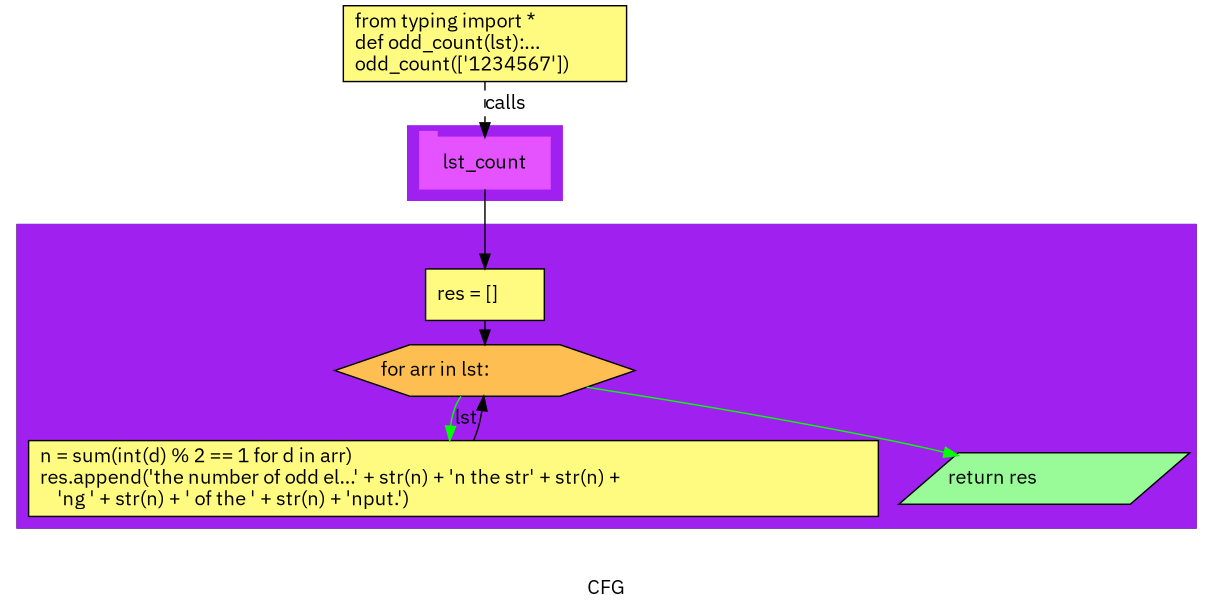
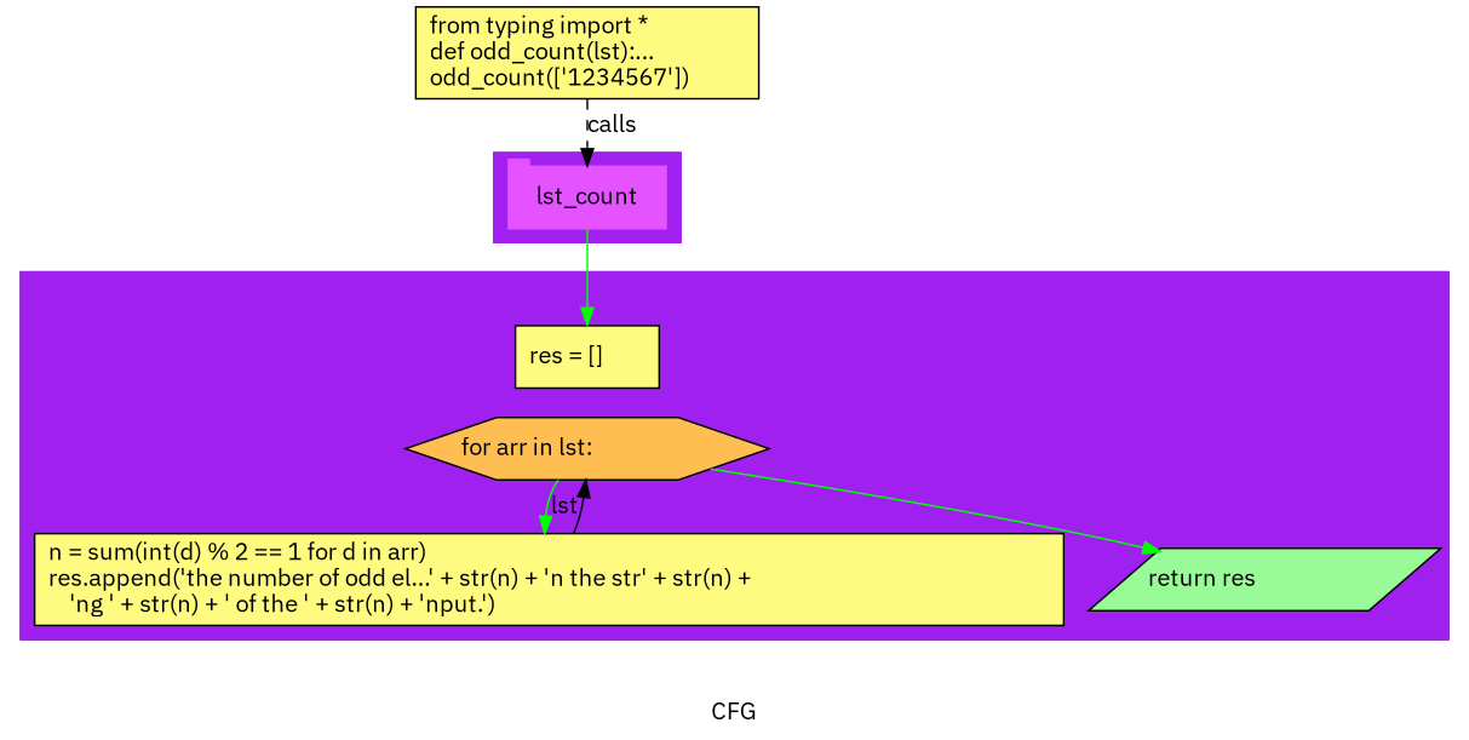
  digraph {
    compound=True
    fontname="IBM Plex Sans"
    label=CFG
    pack=False
    rankdir=TB
    ranksep=0.02
    node [fontname="IBM Plex Sans" shape=rectangle style="filled,solid" fillcolor="#FFFB81"]
    edge [color=green fontname="IBM Plex Sans"]
    n1 [color="#E552FF" height=0.5 label=lst_count linenum="[9]" shape=tab style=filled width=1.2639 fillcolor=""]
    n2 [height=0.5 label="res = []\l" linenum="[3]" width=1.1528]
    n3 [fillcolor="#FFBE52" height=0.5 label="for arr in lst:\l" linenum="[4]" shape=hexagon width=2.9186]
    n4 [height=0.73611 label="n = sum(int(d) % 2 == 1 for d in arr)\lres.append('the number of odd el...' + str(n) + 'n the str' + str(n) +\l    'ng ' + str(n) + ' of the ' + str(n) + 'nput.')\l" linenum="[5, 6]" width=8.25]
    n5 [fillcolor="#98fb98" height=0.5 label="return res\l" linenum="[7]" shape=parallelogram width=2.6206]
    n6 [height=0.73611 label="from typing import *\ldef odd_count(lst):...\lodd_count(['1234567'])\l" linenum="[1]" width=2.75]
    subgraph cluster_1 {
      color=purple
      compound=true
      label=""
      shape=tab
      style=filled
      n1
    }
    subgraph cluster_2 {
      label=odd_count
      n2
      n3
      n4
      n5
      subgraph cluster_3 {
        color=purple
        compound=true
        label=""
        shape=tab
        style=filled
      }
    }
-   n1 -> n2 [color=black]
-   n2 -> n3 [color=black]
+   n1 -> n2
    n3 -> n4 [label=lst]
    n3 -> n5
    n4 -> n3 [color=black]
    n6 -> n1 [label=calls style=dashed color=""]
  }
